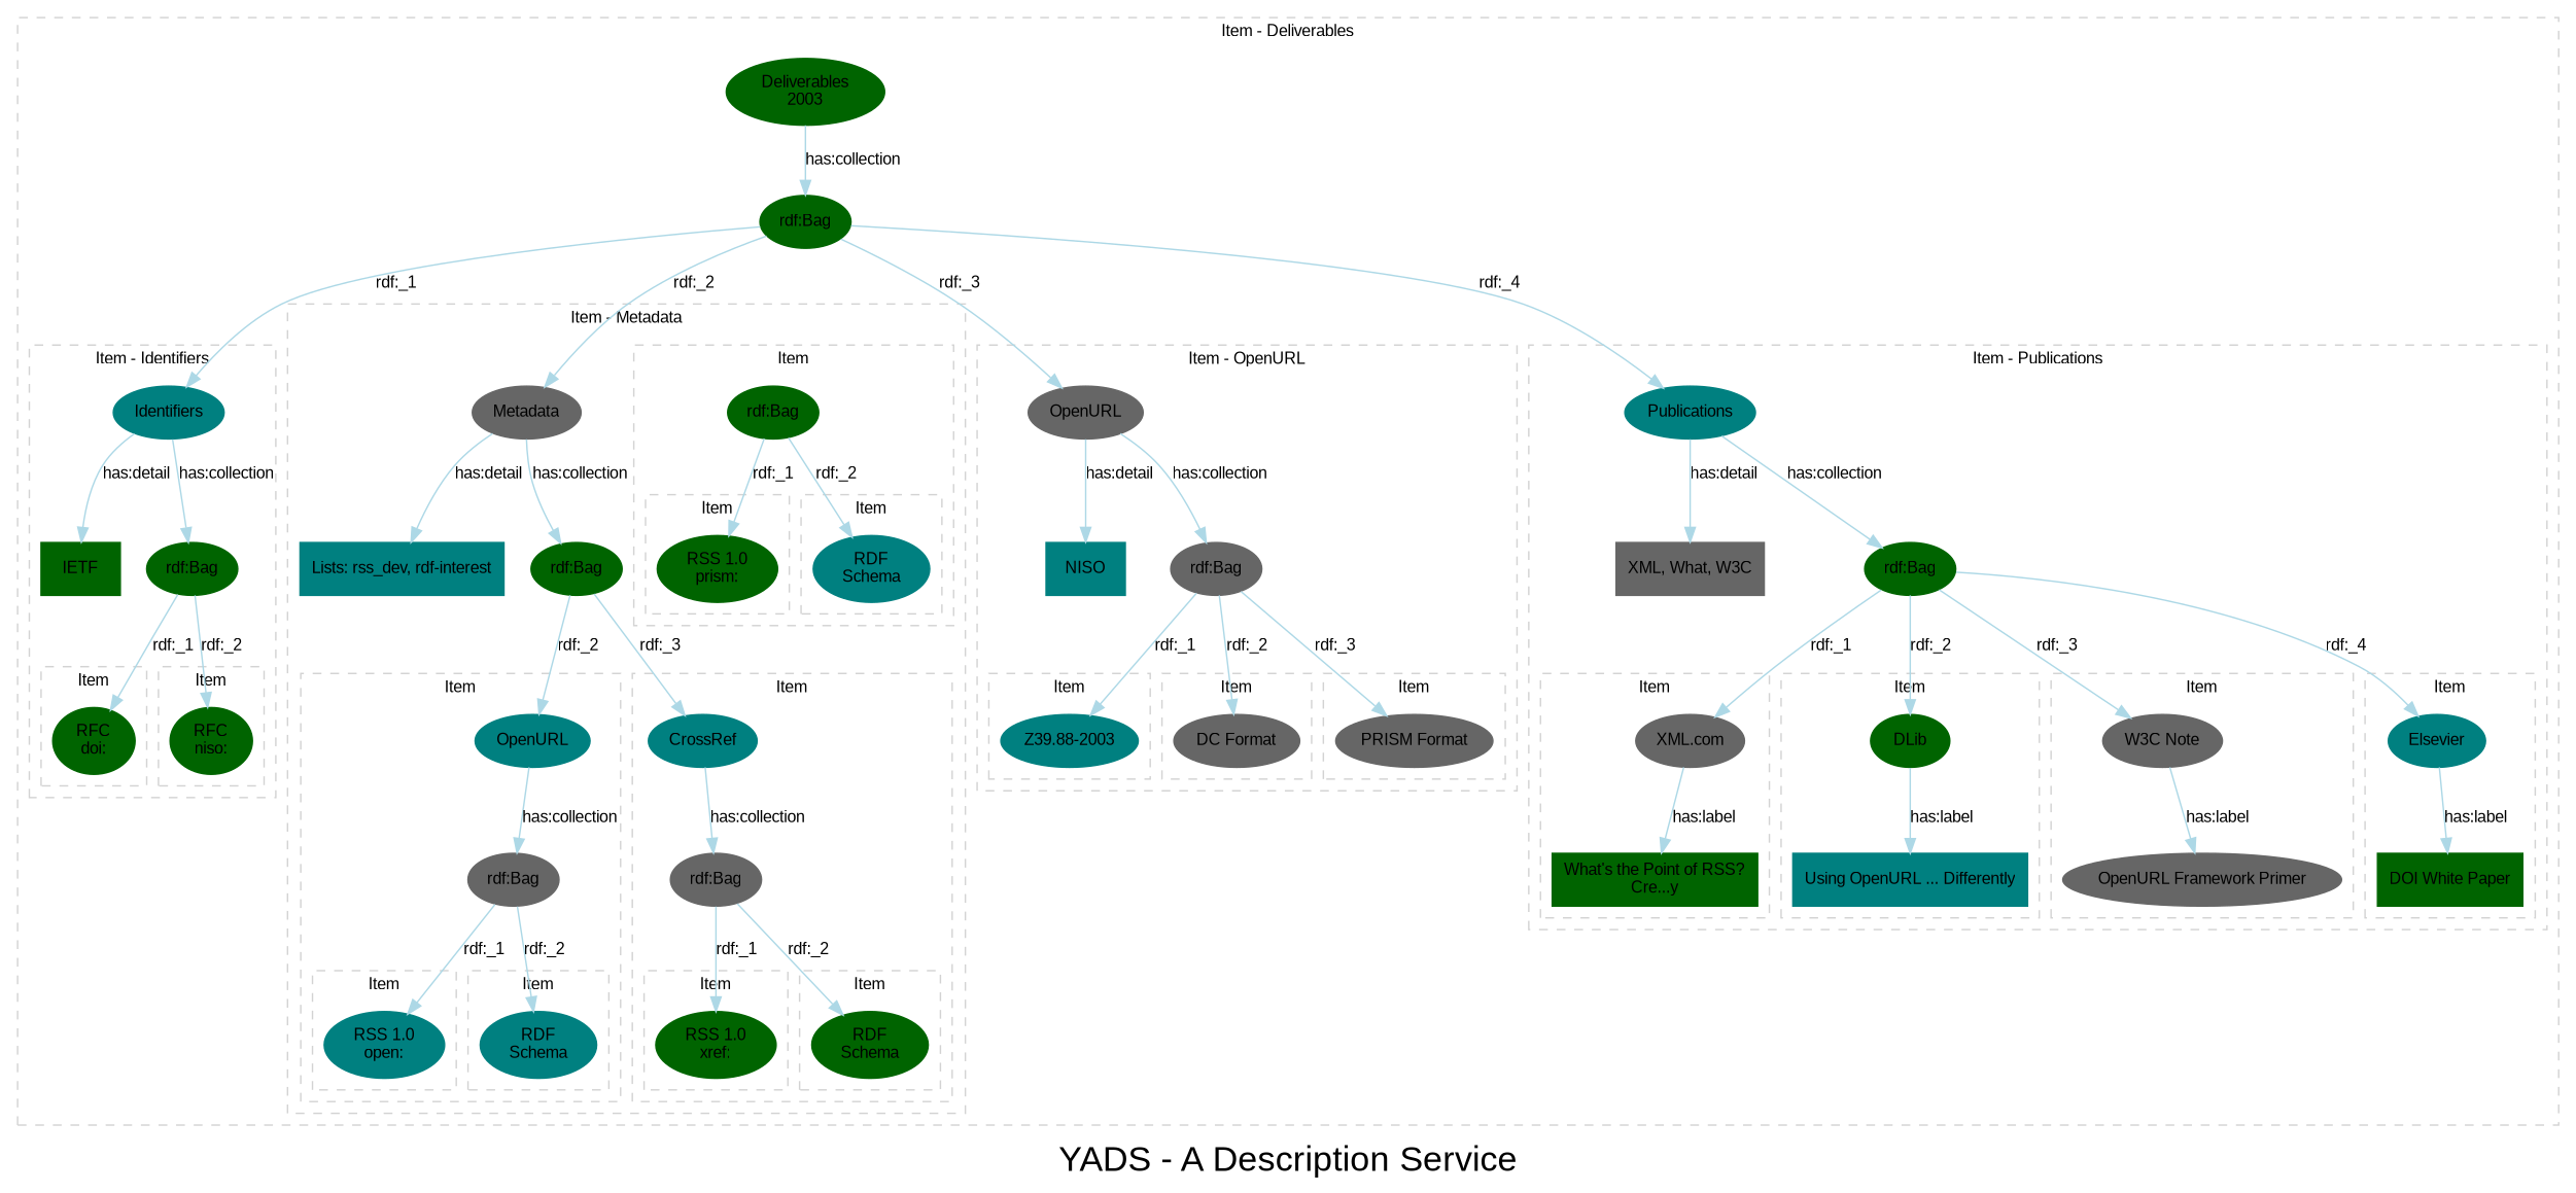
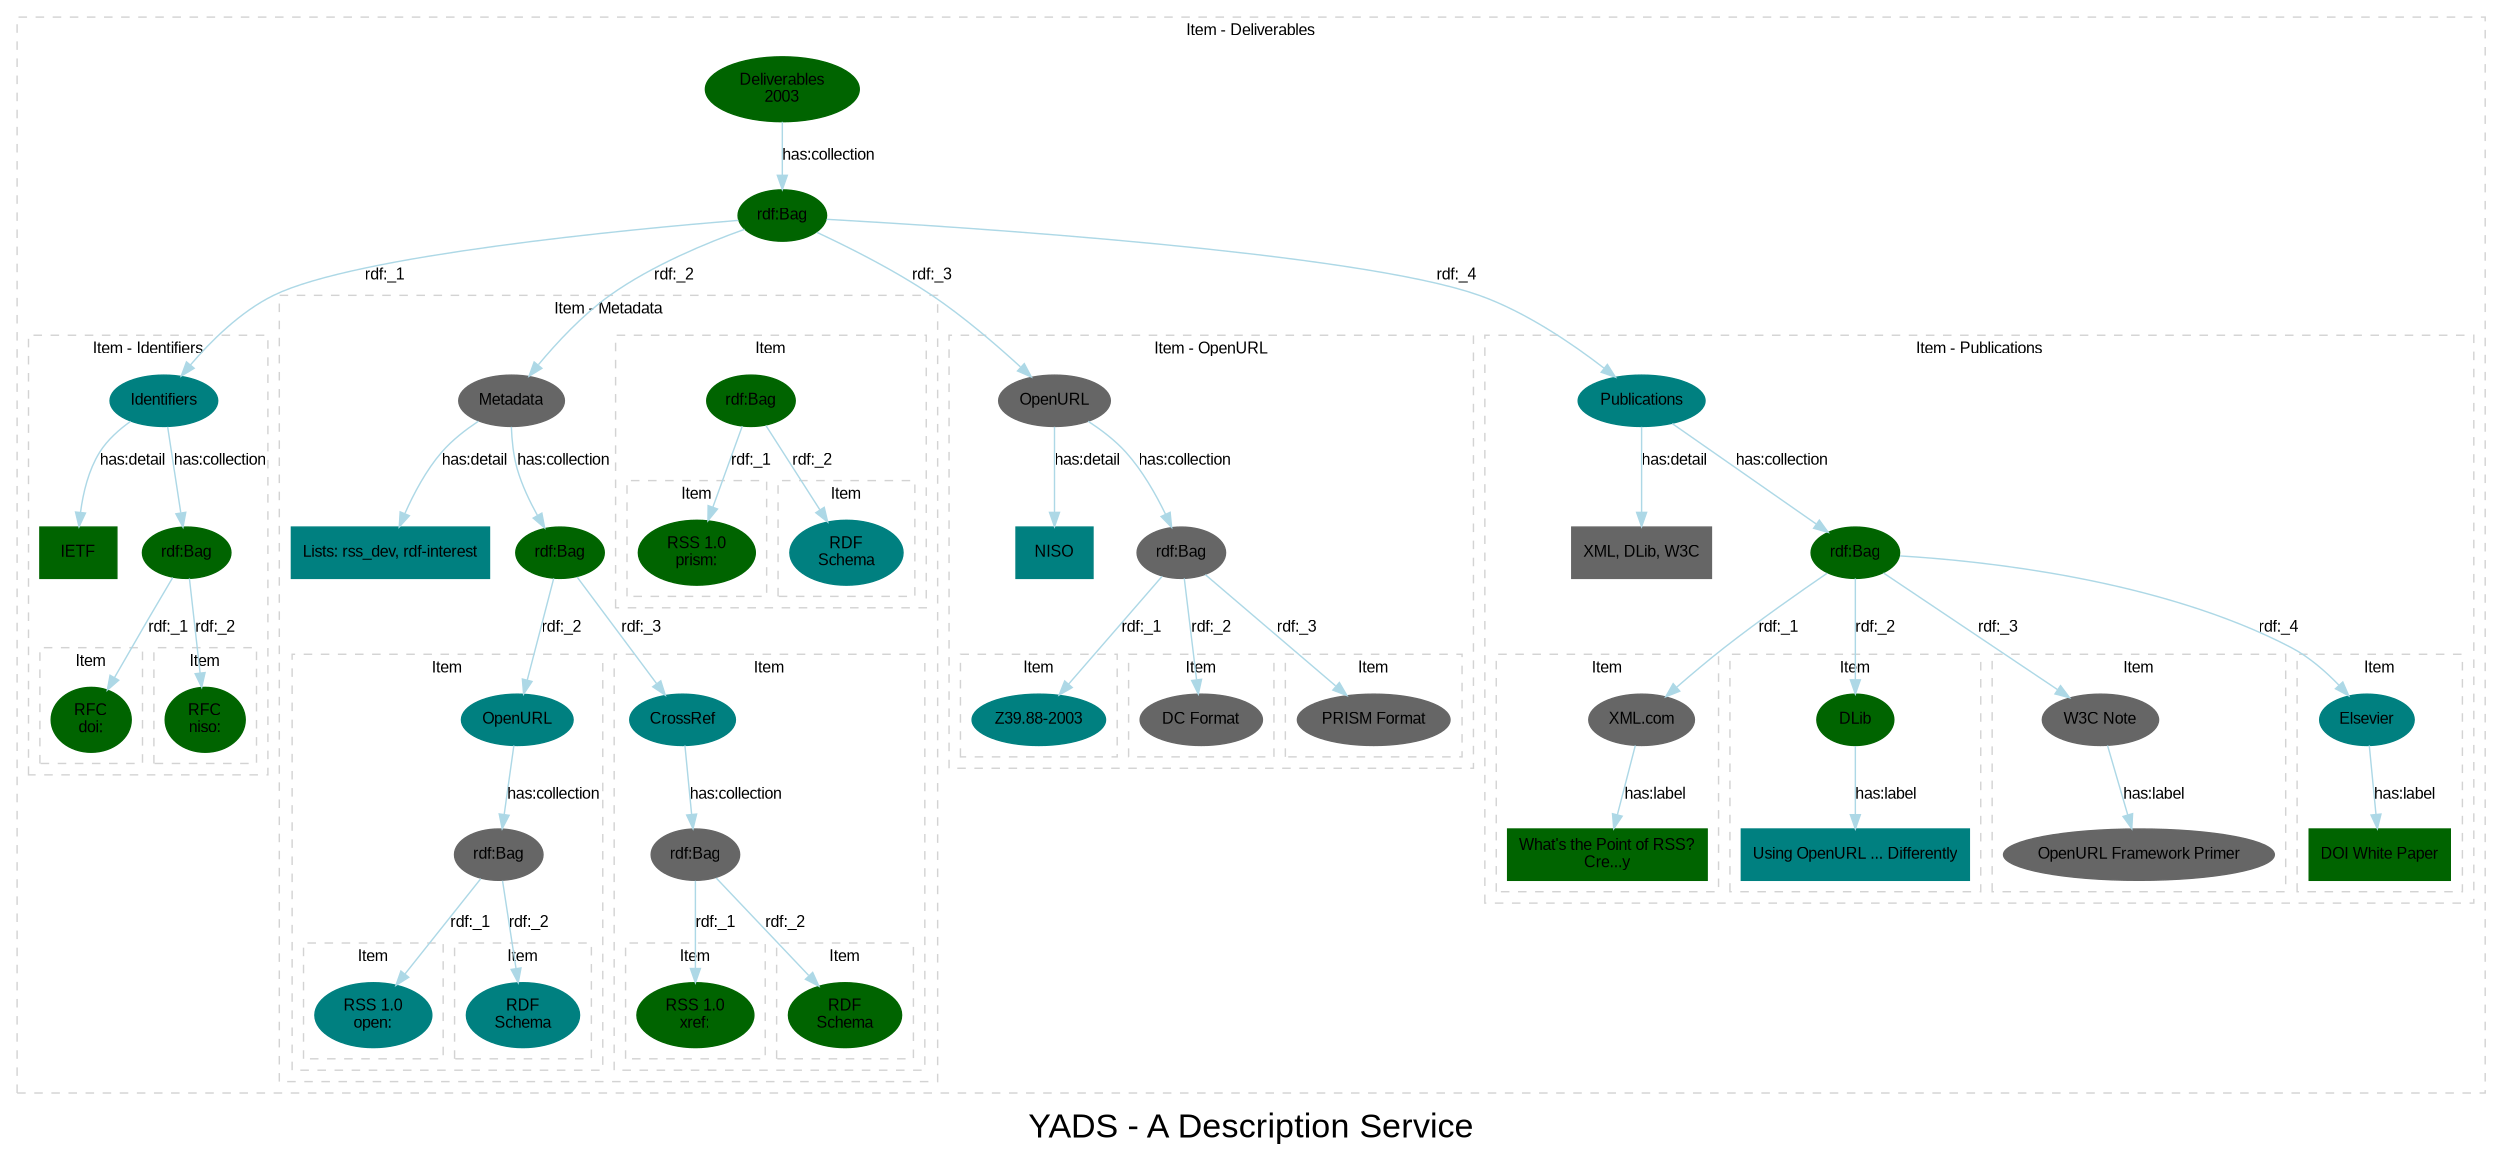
  digraph {
    fontname=arial
    fontsize=24
    label="YADS - A Description Service"
    rankdir=TB
    node [color=darkgreen fontcolor=black fontname=arial fontsize=11 style=filled]
    edge [color=lightblue fontcolor=black fontname=arial fontsize=11 style=filled]
    n1 [label="RFC\ndoi:"]
    n2 [label="RFC\nniso:"]
    n3 [color=teal label=Identifiers]
    n4 [label=IETF shape=box]
    n5 [label="rdf:Bag"]
    n6 [label="RSS 1.0\nprism:"]
    n7 [color=teal label="RDF\nSchema"]
    n8 [label="rdf:Bag"]
    n9 [color=teal label="RSS 1.0\nopen:"]
    n10 [color=teal label="RDF\nSchema"]
    n11 [color=teal label=OpenURL]
    n12 [color=gray40 label="rdf:Bag"]
    n13 [label="RSS 1.0\nxref:"]
    n14 [label="RDF\nSchema"]
    n15 [color=teal label=CrossRef]
    n16 [color=gray40 label="rdf:Bag"]
    n17 [color=gray40 label=Metadata]
    n18 [color=teal label="Lists: rss_dev, rdf-interest" shape=box]
    n19 [label="rdf:Bag"]
    n20 [color=teal label="Z39.88-2003"]
    n21 [color=gray40 label="DC Format"]
    n22 [color=gray40 label="PRISM Format"]
    n23 [color=gray40 label=OpenURL]
    n24 [color=teal label=NISO shape=box]
    n25 [color=gray40 label="rdf:Bag"]
    n26 [color=gray40 label="XML.com"]
    n27 [label="What's the Point of RSS?\nCre...y" shape=box]
    n28 [label=DLib]
    n29 [color=teal label="Using OpenURL ... Differently" shape=box]
    n30 [color=gray40 label="W3C Note"]
    n31 [color=gray40 label="OpenURL Framework Primer" shape=ellipse]
    n32 [color=teal label=Elsevier]
    n33 [label="DOI White Paper" shape=box]
    n34 [color=teal label=Publications]
-   n35 [color=gray40 label="XML, What, W3C" shape=box]
+   n35 [color=gray40 label="XML, DLib, W3C" shape=box]
    n36 [label="rdf:Bag"]
    n37 [label="Deliverables\n2003"]
    n38 [label="rdf:Bag"]
    subgraph cluster_1 {
      color=lightgrey
      fontcolor=black
      fontsize=11
      label="Item - Deliverables"
      style=dashed
      n37
      n38
      subgraph cluster_2 {
        color=lightgrey
        fontcolor=black
        fontsize=11
        label="Item - Identifiers"
        style=dashed
        n3
        n4
        n5
        subgraph cluster_3 {
          color=lightgrey
          fontcolor=black
          fontsize=11
          label=Item
          style=dashed
          n1
        }
        subgraph cluster_4 {
          color=lightgrey
          fontcolor=black
          fontsize=11
          label=Item
          style=dashed
          n2
        }
      }
      subgraph cluster_5 {
        color=lightgrey
        fontcolor=black
        fontsize=11
        label="Item - Metadata"
        style=dashed
        n17
        n18
        n19
        subgraph cluster_6 {
          color=lightgrey
          fontcolor=black
          fontsize=11
          label=Item
          style=dashed
          n8
          subgraph cluster_7 {
            color=lightgrey
            fontcolor=black
            fontsize=11
            label=Item
            style=dashed
            n6
          }
          subgraph cluster_8 {
            color=lightgrey
            fontcolor=black
            fontsize=11
            label=Item
            style=dashed
            n7
          }
        }
        subgraph cluster_9 {
          color=lightgrey
          fontcolor=black
          fontsize=11
          label=Item
          style=dashed
          n11
          n12
          subgraph cluster_10 {
            color=lightgrey
            fontcolor=black
            fontsize=11
            label=Item
            style=dashed
            n9
          }
          subgraph cluster_11 {
            color=lightgrey
            fontcolor=black
            fontsize=11
            label=Item
            style=dashed
            n10
          }
        }
        subgraph cluster_12 {
          color=lightgrey
          fontcolor=black
          fontsize=11
          label=Item
          style=dashed
          n15
          n16
          subgraph cluster_13 {
            color=lightgrey
            fontcolor=black
            fontsize=11
            label=Item
            style=dashed
            n13
          }
          subgraph cluster_14 {
            color=lightgrey
            fontcolor=black
            fontsize=11
            label=Item
            style=dashed
            n14
          }
        }
      }
      subgraph cluster_15 {
        color=lightgrey
        fontcolor=black
        fontsize=11
        label="Item - OpenURL"
        style=dashed
        n23
        n24
        n25
        subgraph cluster_16 {
          color=lightgrey
          fontcolor=black
          fontsize=11
          label=Item
          style=dashed
          n20
        }
        subgraph cluster_17 {
          color=lightgrey
          fontcolor=black
          fontsize=11
          label=Item
          style=dashed
          n21
        }
        subgraph cluster_18 {
          color=lightgrey
          fontcolor=black
          fontsize=11
          label=Item
          style=dashed
          n22
        }
      }
      subgraph cluster_19 {
        color=lightgrey
        fontcolor=black
        fontsize=11
        label="Item - Publications"
        style=dashed
        n34
        n35
        n36
        subgraph cluster_20 {
          color=lightgrey
          fontcolor=black
          fontsize=11
          label=Item
          style=dashed
          n26
          n27
        }
        subgraph cluster_21 {
          color=lightgrey
          fontcolor=black
          fontsize=11
          label=Item
          style=dashed
          n28
          n29
        }
        subgraph cluster_22 {
          color=lightgrey
          fontcolor=black
          fontsize=11
          label=Item
          style=dashed
          n30
          n31
        }
        subgraph cluster_23 {
          color=lightgrey
          fontcolor=black
          fontsize=11
          label=Item
          style=dashed
          n32
          n33
        }
      }
    }
    n3 -> n4 [label="has:detail"]
    n3 -> n5 [label="has:collection"]
    n5 -> n1 [label="rdf:_1"]
    n5 -> n2 [label="rdf:_2"]
    n8 -> n6 [label="rdf:_1"]
    n8 -> n7 [label="rdf:_2"]
    n11 -> n12 [label="has:collection"]
    n12 -> n9 [label="rdf:_1"]
    n12 -> n10 [label="rdf:_2"]
    n15 -> n16 [label="has:collection"]
    n16 -> n13 [label="rdf:_1"]
    n16 -> n14 [label="rdf:_2"]
    n17 -> n18 [label="has:detail"]
    n17 -> n19 [label="has:collection"]
    n19 -> n11 [label="rdf:_2"]
    n19 -> n15 [label="rdf:_3"]
    n23 -> n24 [label="has:detail"]
    n23 -> n25 [label="has:collection"]
    n25 -> n20 [label="rdf:_1"]
    n25 -> n21 [label="rdf:_2"]
    n25 -> n22 [label="rdf:_3"]
    n26 -> n27 [label="has:label"]
    n28 -> n29 [label="has:label"]
    n30 -> n31 [label="has:label"]
    n32 -> n33 [label="has:label"]
    n34 -> n35 [label="has:detail"]
    n34 -> n36 [label="has:collection"]
    n36 -> n26 [label="rdf:_1"]
    n36 -> n28 [label="rdf:_2"]
    n36 -> n30 [label="rdf:_3"]
    n36 -> n32 [label="rdf:_4"]
    n37 -> n38 [label="has:collection"]
    n38 -> n3 [label="rdf:_1"]
    n38 -> n17 [label="rdf:_2"]
    n38 -> n23 [label="rdf:_3"]
    n38 -> n34 [label="rdf:_4"]
  }
